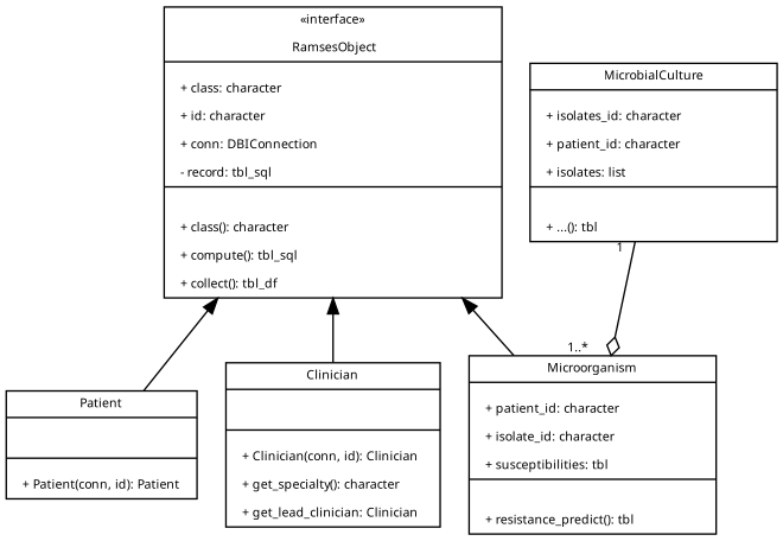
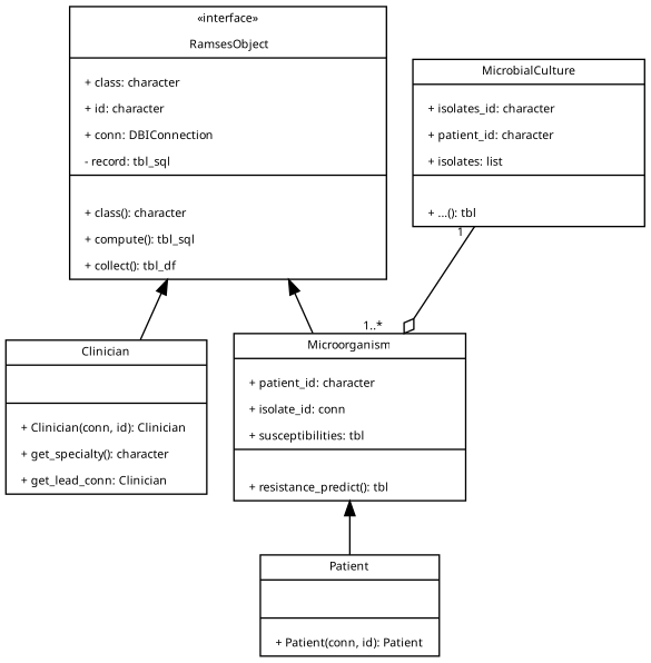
  digraph {
    fontsize=8
    node [fontname="Droid Sans Mono" fontsize=8 shape=record]
    edge [dir=back fontname="Droid Sans Mono" fontsize=8]
    n1 [label="{«interface»\n\n  RamsesObject|\n  + class: character\l\n  + id: character\l\n  + conn: DBIConnection\l\n  - record: tbl_sql\l|\n  \n  + class(): character\l\n  + compute(): tbl_sql\l\n  + collect(): tbl_df\l}" width=3]
    n2 [label="{Patient|\n  \l|\n  + Patient(conn, id): Patient\l}" width=1.7]
-   n3 [label="{Clinician|\n  \l|\n  + Clinician(conn, id): Clinician\l\n  + get_specialty(): character\l\n  + get_lead_clinician: Clinician\l}" width=1.9]
-   n4 [label="{Microorganism|\n  + patient_id: character\l\n  + isolate_id: character\l\n  + susceptibilities: tbl\l|\n  \n  + resistance_predict(): tbl\l}" width=2.2]
+   n3 [label="{Clinician|\n  \l|\n  + Clinician(conn, id): Clinician\l\n  + get_specialty(): character\l\n  + get_lead_conn: Clinician\l}" width=1.9]
+   n4 [label="{Microorganism|\n  + patient_id: character\l\n  + isolate_id: conn\l\n  + susceptibilities: tbl\l|\n  \n  + resistance_predict(): tbl\l}" width=2.2]
    n5 [label="{MicrobialCulture|\n  + isolates_id: character\l\n  + patient_id: character\l\n  + isolates: list\l|\n\n  + ...(): tbl\l}" width=2.2]
-   n1 -> n2
+   n4 -> n2
    n1 -> n3
    n1 -> n4
    n5 -> n4 [arrowhead=odiamond constraint=false headlabel="1..*      " taillabel="1   " dir=""]
  }
